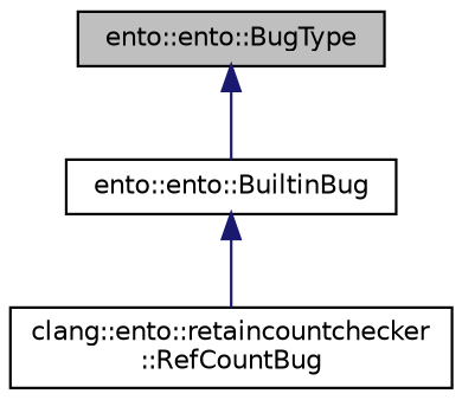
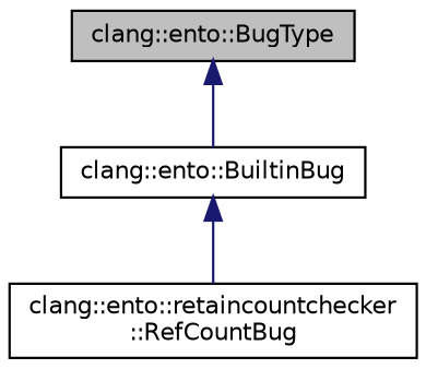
  digraph {
    node [color=black fontname=Helvetica fontsize=10 shape=record]
    edge [color=midnightblue dir=back fontname=Helvetica fontsize=10 labelfontname=Helvetica labelfontsize=10 style=solid]
-   n1 [fillcolor=grey75 fontcolor=black height=0.2 label="ento::ento::BugType" style=filled width=0.4]
-   n2 [height=0.2 label="ento::ento::BuiltinBug" width=0.4]
+   n1 [fillcolor=grey75 fontcolor=black height=0.2 label="clang::ento::BugType" style=filled width=0.4]
+   n2 [height=0.2 label="clang::ento::BuiltinBug" width=0.4]
    n3 [height=0.2 label="clang::ento::retaincountchecker\l::RefCountBug" width=0.4]
    n1 -> n2
    n2 -> n3
  }
